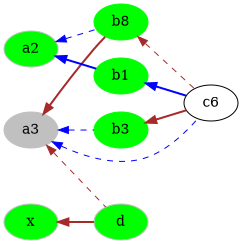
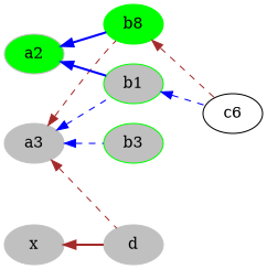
  digraph {
    rankdir=LR
    node [color=grey style=filled]
    edge [color=blue dir=back style=dashed]
-   b1 [color=green]
+   b1 [color=green fillcolor=grey]
    n2 [label=c6 color="" style=""]
    n3 [color=green label=b8]
-   b3 [color=green]
-   x [fillcolor=green]
-   d [fillcolor=green]
+   b3 [color=green fillcolor=grey]
+   x
+   d
    a3
    a2 [fillcolor=green]
-   b1 -> n2 [style=bold]
+   b1 -> n2
    n3 -> n2 [color=brown]
-   b3 -> n2 [color=brown style=bold]
    x -> d [color=brown style=bold]
-   a3 -> n2
-   a3 -> n3 [color=brown style=bold]
+   a3 -> b1
+   a3 -> n3 [color=brown]
    a3 -> b3
    a3 -> d [color=brown]
    a2 -> b1 [style=bold]
-   a2 -> n3
+   a2 -> n3 [style=bold]
  }
